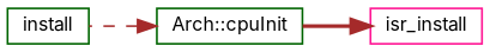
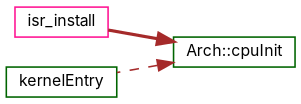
  digraph {
    fontname=Inter
    rankdir=RL
    node [color=darkgreen fillcolor=white fontname=Inter fontsize=10 shape=record style=filled]
    edge [color=brown dir=back fontname=Inter fontsize=10 labelfontname=Helvetica labelfontsize=10]
    n1 [color=deeppink height=0.2 label=isr_install width=0.4]
    n2 [height=0.2 label="Arch::cpuInit" width=0.4]
-   n3 [height=0.2 label=install width=0.4]
-   n1 -> n2 [style=bold]
+   n3 [height=0.2 label=kernelEntry width=0.4]
+   n2 -> n1 [style=bold]
    n2 -> n3 [style=dashed]
  }
